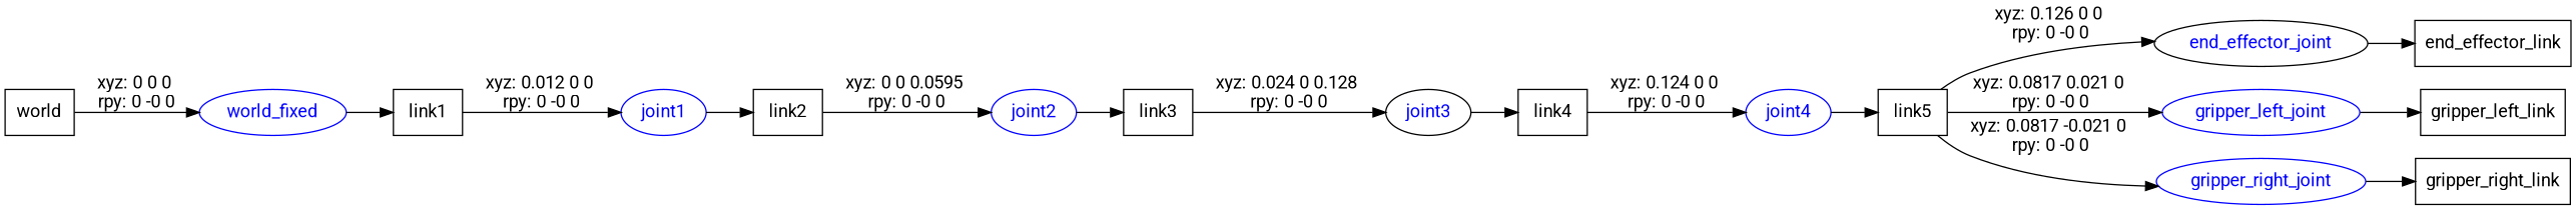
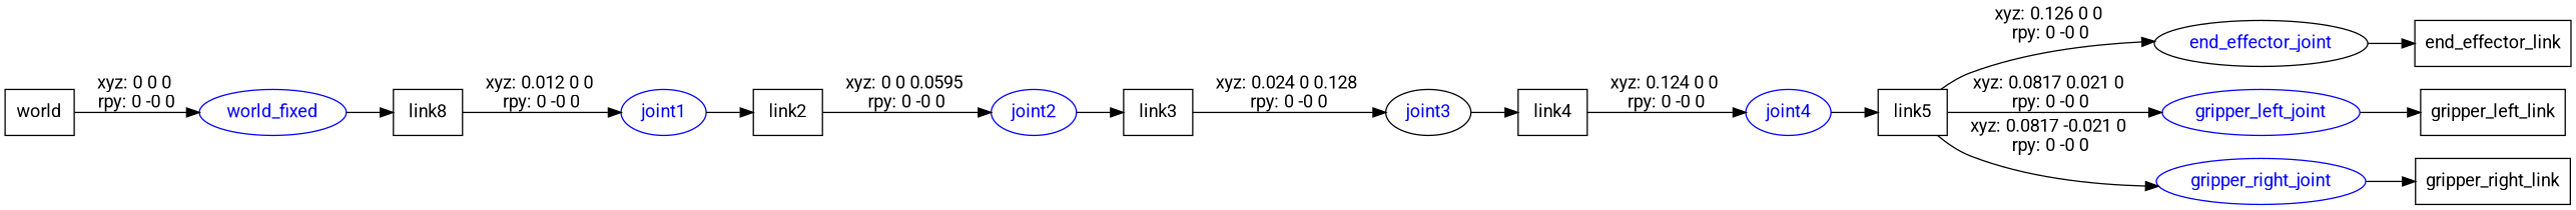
  digraph {
    fontname=Roboto
    rankdir=LR
    node [fontname=Roboto shape=box]
    edge [fontname=Roboto]
    n1 [label=world]
    world_fixed [color=blue fontcolor=blue shape=ellipse]
-   n3 [label=link1]
+   n3 [label=link8]
    joint1 [color=blue fontcolor=blue shape=ellipse]
    n5 [label=link2]
    joint2 [color=blue fontcolor=blue shape=ellipse]
    n7 [label=link3]
    joint3 [color=black fontcolor=blue shape=ellipse]
    n9 [label=link4]
    joint4 [color=blue fontcolor=blue shape=ellipse]
    n11 [label=link5]
    end_effector_joint [color=black fontcolor=blue shape=ellipse]
    gripper_left_joint [color=blue fontcolor=blue shape=ellipse]
    gripper_right_joint [color=blue fontcolor=blue shape=ellipse]
    n15 [label=end_effector_link]
    n16 [label=gripper_left_link]
    n17 [label=gripper_right_link]
    n1 -> world_fixed [label="xyz: 0 0 0 \nrpy: 0 -0 0"]
    world_fixed -> n3
    n3 -> joint1 [label="xyz: 0.012 0 0 \nrpy: 0 -0 0"]
    joint1 -> n5
    n5 -> joint2 [label="xyz: 0 0 0.0595 \nrpy: 0 -0 0"]
    joint2 -> n7
    n7 -> joint3 [label="xyz: 0.024 0 0.128 \nrpy: 0 -0 0"]
    joint3 -> n9
    n9 -> joint4 [label="xyz: 0.124 0 0 \nrpy: 0 -0 0"]
    joint4 -> n11
    n11 -> end_effector_joint [label="xyz: 0.126 0 0 \nrpy: 0 -0 0"]
    n11 -> gripper_left_joint [label="xyz: 0.0817 0.021 0 \nrpy: 0 -0 0"]
    n11 -> gripper_right_joint [label="xyz: 0.0817 -0.021 0 \nrpy: 0 -0 0"]
    end_effector_joint -> n15
    gripper_left_joint -> n16
    gripper_right_joint -> n17
  }
